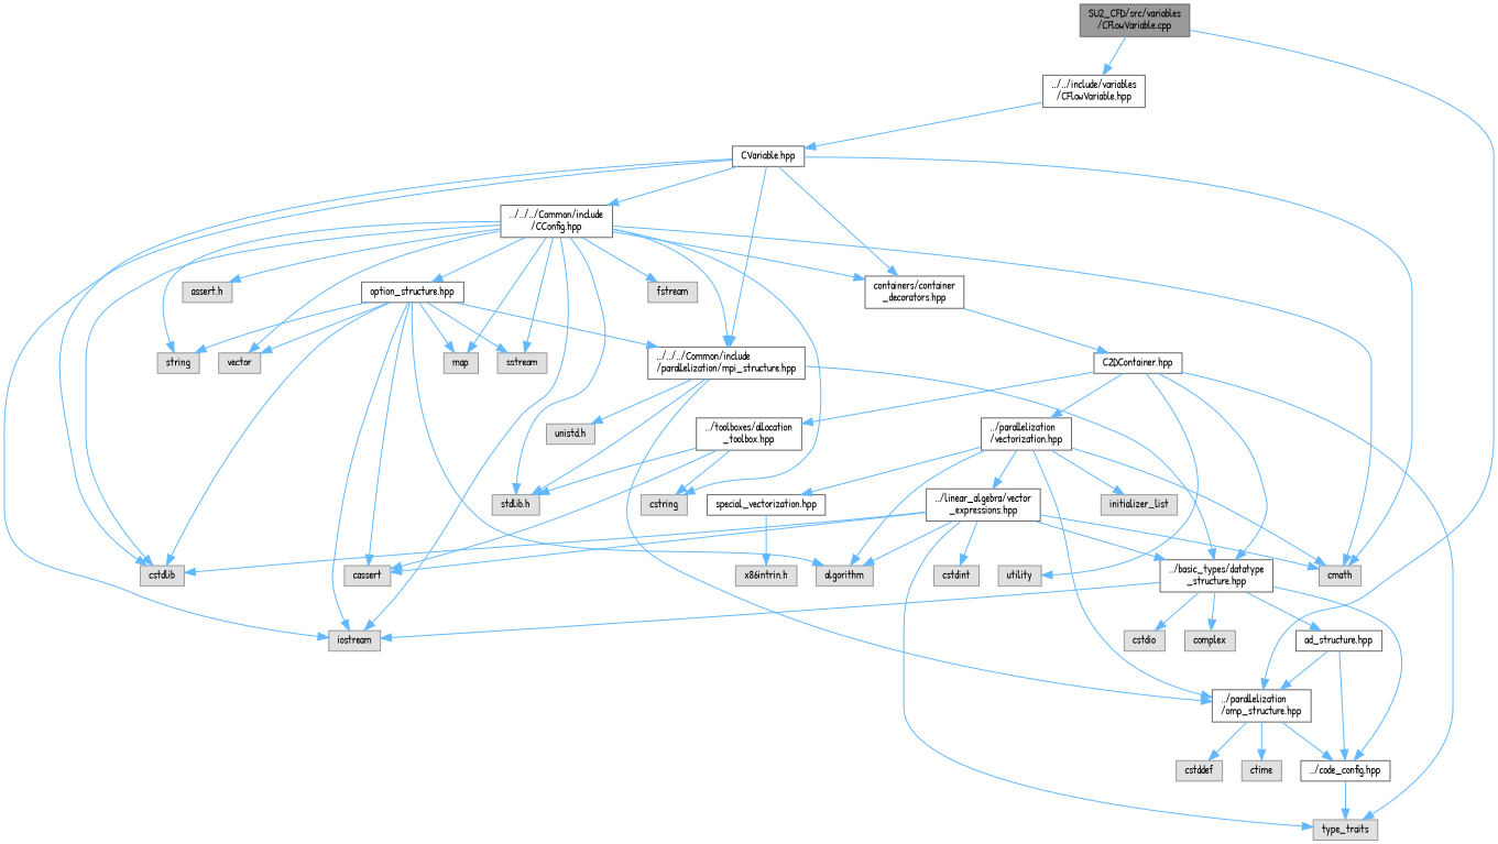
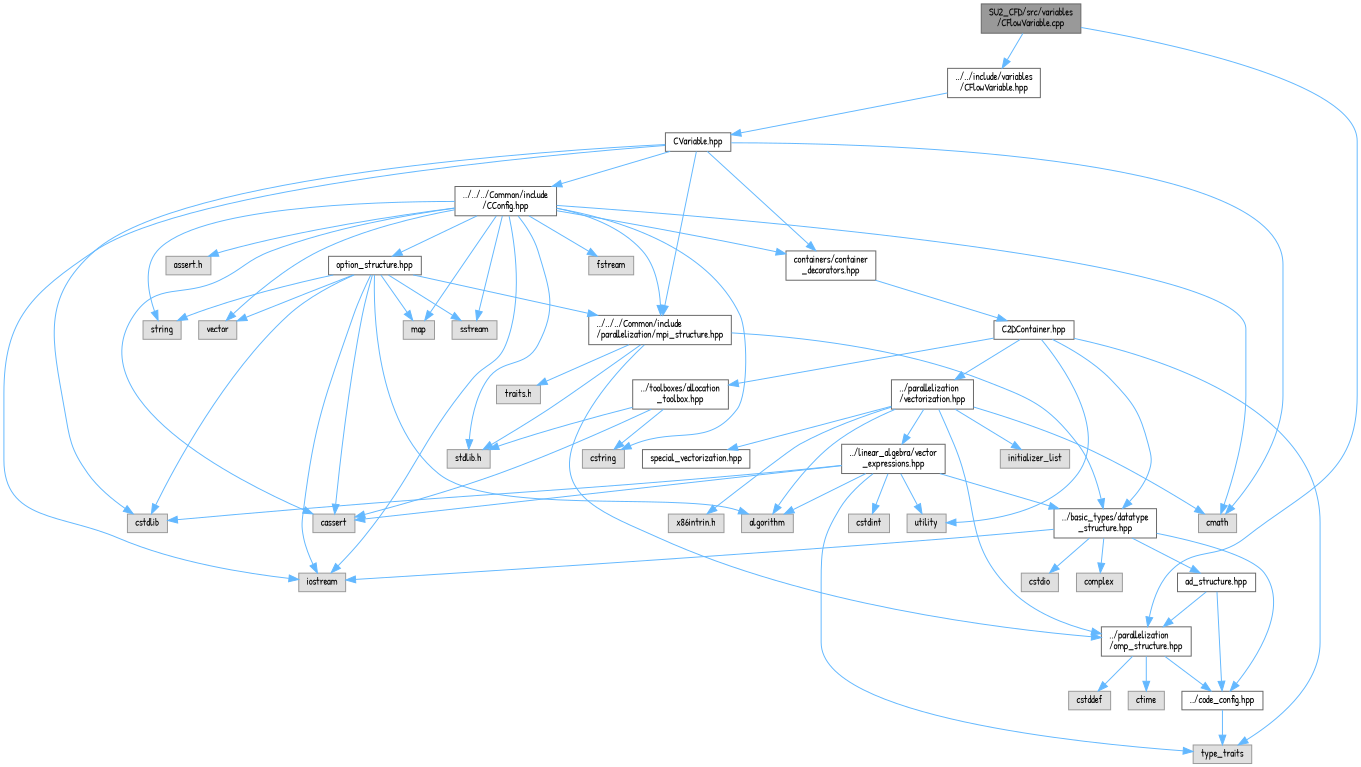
  digraph {
    fontname="Patrick Hand"
    node [color=grey60 fillcolor="#E0E0E0" fontname="Patrick Hand" fontsize=10 shape=box style=filled]
    edge [color=steelblue1 fontname="Patrick Hand" fontsize=10 labelfontname=Helvetica labelfontsize=10 style=solid]
    n1 [color=gray40 fillcolor=grey60 fontcolor=black height=0.2 label="SU2_CFD/src/variables\l/CFlowVariable.cpp" width=0.4]
    n2 [color=grey40 fillcolor=white height=0.2 label="../../include/variables\l/CFlowVariable.hpp" width=0.4]
    n3 [color=grey40 fillcolor=white height=0.2 label="../parallelization\l/omp_structure.hpp" width=0.4]
    n4 [color=grey40 fillcolor=white height=0.2 label="CVariable.hpp" width=0.4]
    n5 [color=grey40 fillcolor=white height=0.2 label="../code_config.hpp" width=0.4]
    n6 [height=0.2 label=cstddef width=0.4]
    n7 [height=0.2 label=ctime width=0.4]
    n8 [color=grey40 fillcolor=white height=0.2 label="../../../Common/include\l/parallelization/mpi_structure.hpp" width=0.4]
    n9 [height=0.2 label=iostream width=0.4]
    n10 [height=0.2 label=cmath width=0.4]
    n11 [height=0.2 label=cstdlib width=0.4]
    n12 [color=grey40 fillcolor=white height=0.2 label="../../../Common/include\l/CConfig.hpp" width=0.4]
    n13 [color=grey40 fillcolor=white height=0.2 label="containers/container\l_decorators.hpp" width=0.4]
    n14 [height=0.2 label="stdlib.h" width=0.4]
    n15 [color=grey40 fillcolor=white height=0.2 label="../basic_types/datatype\l_structure.hpp" width=0.4]
-   n16 [height=0.2 label="unistd.h" width=0.4]
+   n16 [height=0.2 label="traits.h" width=0.4]
    n17 [height=0.2 label=fstream width=0.4]
    n18 [height=0.2 label=sstream width=0.4]
    n19 [height=0.2 label=string width=0.4]
    n20 [height=0.2 label=cstring width=0.4]
    n21 [height=0.2 label=vector width=0.4]
    n22 [height=0.2 label=map width=0.4]
    n23 [height=0.2 label="assert.h" width=0.4]
    n24 [color=grey40 fillcolor=white height=0.2 label="option_structure.hpp" width=0.4]
    n25 [color=grey40 fillcolor=white height=0.2 label="C2DContainer.hpp" width=0.4]
    n26 [height=0.2 label=complex width=0.4]
    n27 [height=0.2 label=cstdio width=0.4]
    n28 [color=grey40 fillcolor=white height=0.2 label="ad_structure.hpp" width=0.4]
    n29 [height=0.2 label=type_traits width=0.4]
    n30 [height=0.2 label=algorithm width=0.4]
    n31 [height=0.2 label=cassert width=0.4]
    n32 [color=grey40 fillcolor=white height=0.2 label="../toolboxes/allocation\l_toolbox.hpp" width=0.4]
    n33 [color=grey40 fillcolor=white height=0.2 label="../parallelization\l/vectorization.hpp" width=0.4]
    n34 [height=0.2 label=utility width=0.4]
    n35 [color=grey40 fillcolor=white height=0.2 label="../linear_algebra/vector\l_expressions.hpp" width=0.4]
    n36 [height=0.2 label=initializer_list width=0.4]
    n37 [height=0.2 label="x86intrin.h" width=0.4]
    n38 [color=grey40 fillcolor=white height=0.2 label="special_vectorization.hpp" width=0.4]
    n39 [height=0.2 label=cstdint width=0.4]
    n1 -> n2
    n1 -> n3
    n2 -> n4
    n3 -> n5
    n3 -> n6
    n3 -> n7
    n4 -> n8
    n4 -> n9
    n4 -> n10
    n4 -> n11
    n4 -> n12
    n4 -> n13
    n5 -> n29
    n8 -> n3
    n8 -> n14
    n8 -> n15
    n8 -> n16
    n12 -> n8
    n12 -> n9
    n12 -> n10
-   n12 -> n11
+   n12 -> n31
    n12 -> n13
    n12 -> n14
    n12 -> n17
    n12 -> n18
    n12 -> n19
    n12 -> n20
    n12 -> n21
    n12 -> n22
    n12 -> n23
    n12 -> n24
    n13 -> n25
    n15 -> n5
    n15 -> n9
    n15 -> n26
    n15 -> n27
    n15 -> n28
    n24 -> n8
    n24 -> n9
    n24 -> n11
    n24 -> n18
    n24 -> n19
    n24 -> n21
    n24 -> n22
    n24 -> n30
    n24 -> n31
    n25 -> n15
    n25 -> n29
    n25 -> n32
    n25 -> n33
    n25 -> n34
    n28 -> n3
    n28 -> n5
    n32 -> n14
    n32 -> n20
    n32 -> n31
    n33 -> n3
    n33 -> n10
    n33 -> n30
    n33 -> n35
    n33 -> n36
-   n38 -> n37
+   n33 -> n37
    n33 -> n38
-   n35 -> n10
+   n35 -> n34
    n35 -> n11
    n35 -> n15
    n35 -> n29
    n35 -> n30
    n35 -> n31
    n35 -> n39
  }
